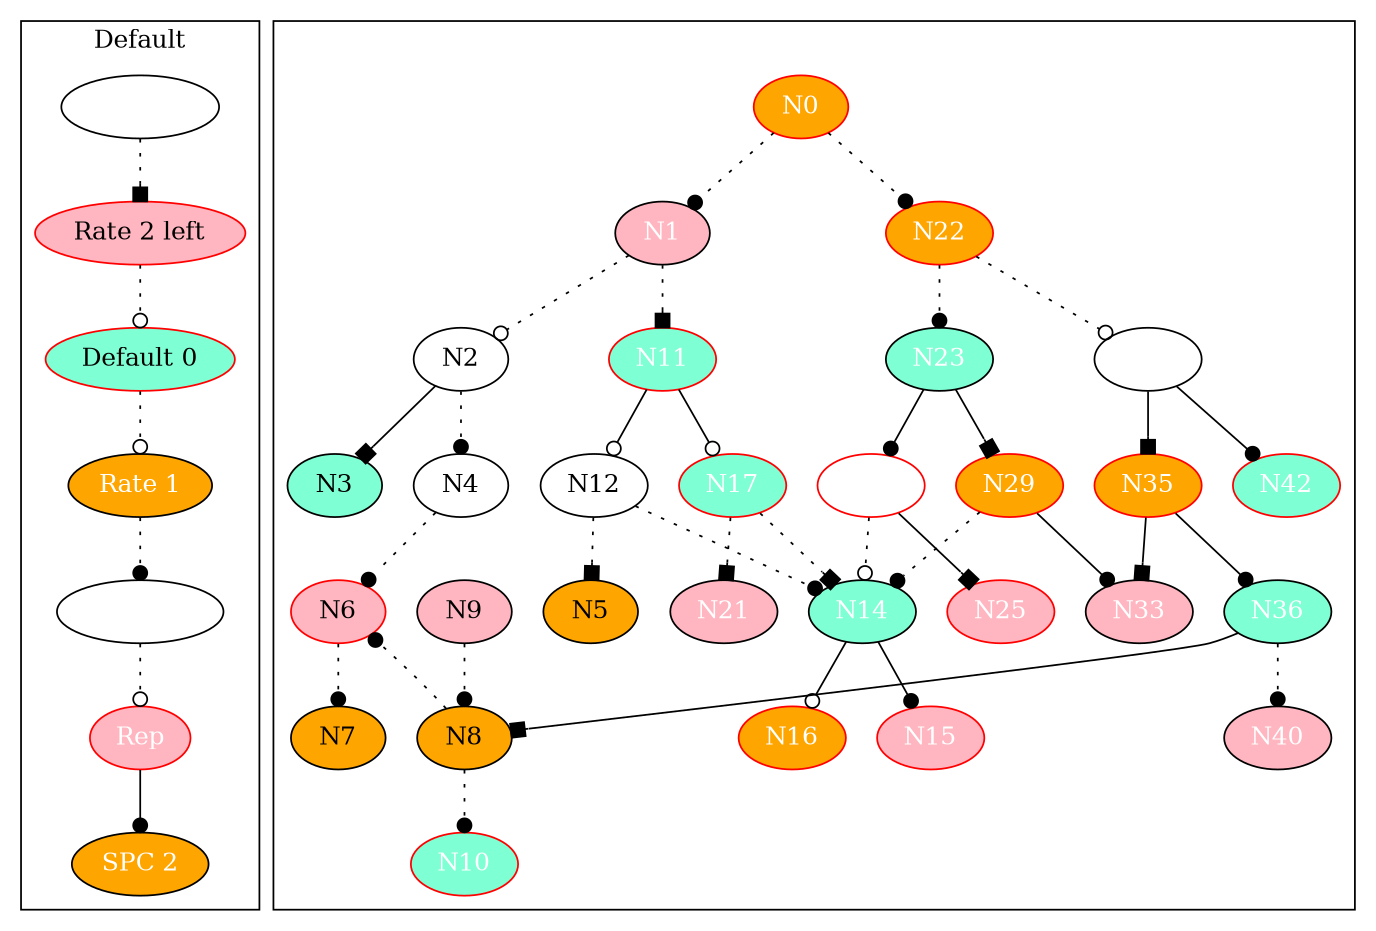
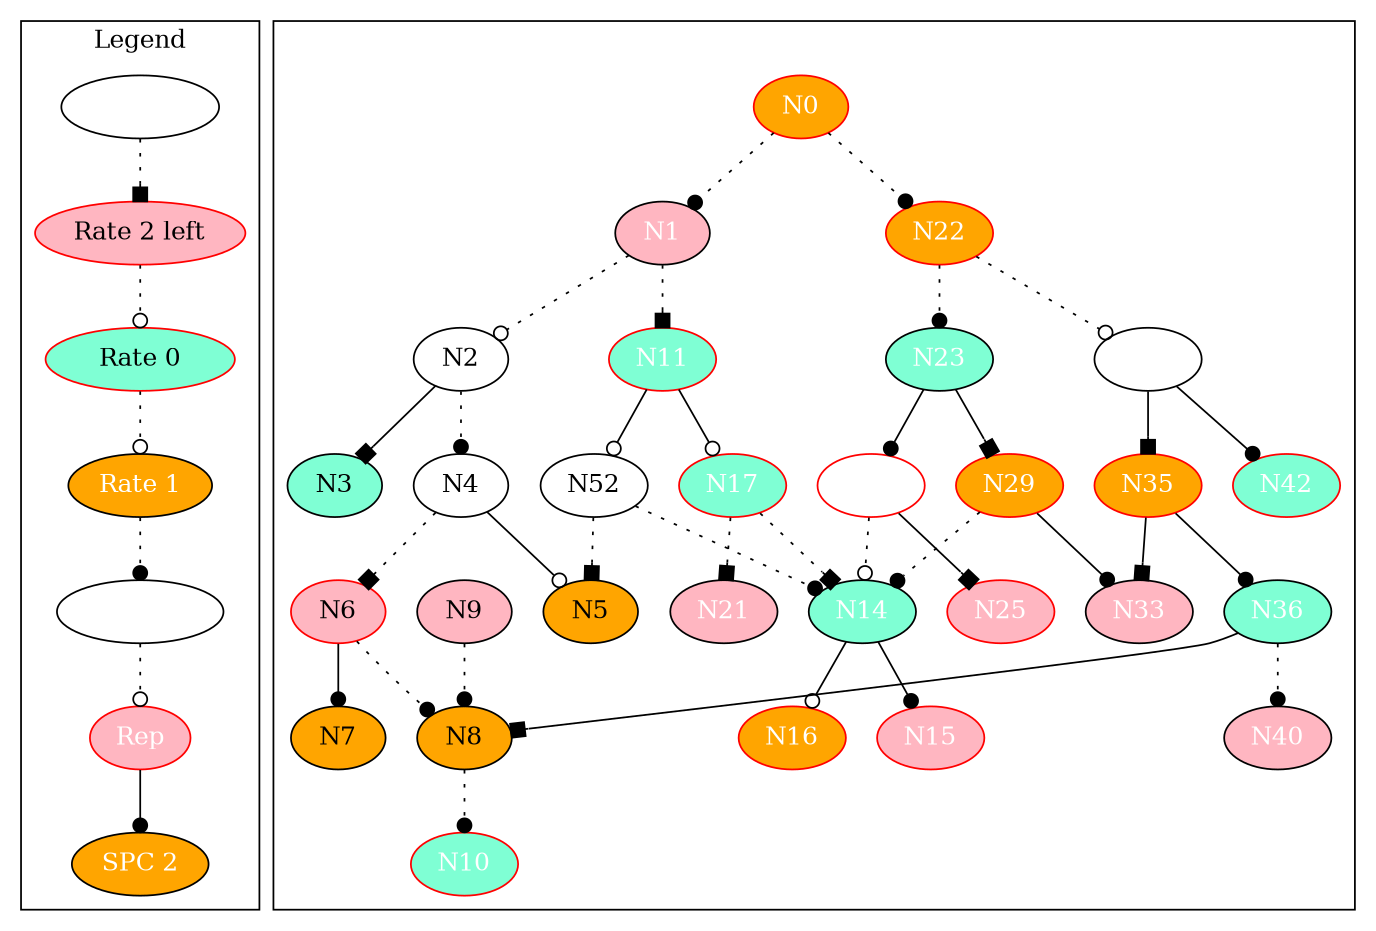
  digraph {
    fontname="DejaVu Serif"
    node [color=black fillcolor=lightpink fontcolor="#FFFFFF" fontname="DejaVu Serif" style=filled]
    edge [arrowhead=dot fontname="DejaVu Serif" style=dotted]
    Default [fillcolor=white]
    n2 [color=red fontcolor="#000000" label="Rate 2 left"]
-   "Rate 0" [color=red fillcolor=aquamarine fontcolor="#000000" label="Default 0"]
+   "Rate 0" [color=red fillcolor=aquamarine fontcolor="#000000"]
    "Rate 1" [fillcolor=orange]
    "Rep left" [fillcolor=white]
    Rep [color=red]
    "SPC 2" [fillcolor=orange]
    N0 [color=red fillcolor=orange]
    N1
    N22 [color=red fillcolor=orange]
    N2 [fillcolor=white fontcolor="#000000"]
    N11 [color=red fillcolor=aquamarine]
    N3 [fillcolor=aquamarine fontcolor="#000000"]
    N4 [fillcolor=white fontcolor="#000000"]
    N5 [fillcolor=orange fontcolor="#000000"]
    N6 [color=red fontcolor="#000000"]
    N7 [fillcolor=orange fontcolor="#000000"]
    N8 [fillcolor=orange fontcolor="#000000"]
    N9 [fontcolor="#000000"]
    N10 [color=red fillcolor=aquamarine]
-   N12 [fillcolor=white fontcolor="#000000"]
+   N12 [fillcolor=white fontcolor="#000000" label=N52]
    N17 [color=red fillcolor=aquamarine]
    N14 [fillcolor=aquamarine]
    N15 [color=red]
    N16 [color=red fillcolor=orange]
    N21
    N23 [fillcolor=aquamarine]
    N34 [fillcolor=white]
    N24 [color=red fillcolor=white]
    N29 [color=red fillcolor=orange]
    N25 [color=red]
    N33
    N35 [color=red fillcolor=orange]
    N42 [color=red fillcolor=aquamarine]
    N36 [fillcolor=aquamarine]
    N40
    subgraph cluster_1 {
-     label=Default
+     label=Legend
      rank=same
      rankdir=LR
      Default
      n2
      "Rate 0"
      "Rate 1"
      "Rep left"
      Rep
      "SPC 2"
    }
    subgraph cluster_2 {
      label=" "
      N0
      N1
      N22
      N2
      N11
      N3
      N4
      N5
      N6
      N7
      N8
      N9
      N10
      N12
      N17
      N14
      N15
      N16
      N21
      N23
      N34
      N24
      N29
      N25
      N33
      N35
      N42
      N36
      N40
    }
    Default -> n2 [arrowhead=box]
    n2 -> "Rate 0" [arrowhead=odot]
    "Rate 0" -> "Rate 1" [arrowhead=odot]
    "Rate 1" -> "Rep left"
    "Rep left" -> Rep [arrowhead=odot]
    Rep -> "SPC 2" [style=solid]
    N0 -> N1
    N0 -> N22
    N1 -> N2 [arrowhead=odot]
    N1 -> N11 [arrowhead=box]
    N22 -> N23
    N22 -> N34 [arrowhead=odot]
    N2 -> N3 [arrowhead=box style=solid]
    N2 -> N4
    N11 -> N12 [arrowhead=odot style=solid]
    N11 -> N17 [arrowhead=odot style=solid]
-   N4 -> N6
-   N6 -> N7
-   N8 -> N6
+   N4 -> N5 [arrowhead=odot style=solid]
+   N4 -> N6 [arrowhead=box]
+   N6 -> N7 [style=solid]
+   N6 -> N8
    N8 -> N10
    N9 -> N8
    N12 -> N5 [arrowhead=box]
    N12 -> N14
    N17 -> N14 [arrowhead=box]
    N17 -> N21 [arrowhead=box]
    N14 -> N15 [style=solid]
    N14 -> N16 [arrowhead=odot style=solid]
    N23 -> N24 [style=solid]
    N23 -> N29 [arrowhead=box style=solid]
    N34 -> N35 [arrowhead=box style=solid]
    N34 -> N42 [style=solid]
    N24 -> N14 [arrowhead=odot]
    N24 -> N25 [arrowhead=box style=solid]
    N29 -> N14
    N29 -> N33 [style=solid]
    N35 -> N33 [arrowhead=box style=solid]
    N35 -> N36 [style=solid]
    N36 -> N8 [arrowhead=box style=solid]
    N36 -> N40
  }
